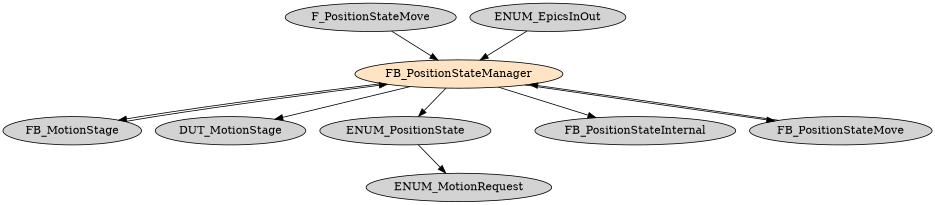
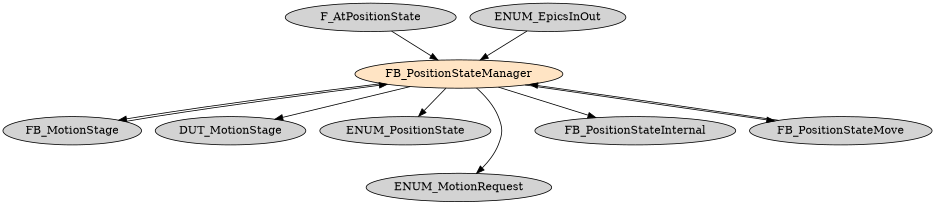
  digraph {
    node [style=filled]
    FB_PositionStateManager [fillcolor=bisque]
    n2 [label=FB_MotionStage]
    DUT_MotionStage
    n4 [label=ENUM_PositionState]
    ENUM_MotionRequest
    FB_PositionStateInternal
    FB_PositionStateMove
-   F_AtPositionState [label=F_PositionStateMove]
+   F_AtPositionState
    ENUM_EpicsInOut
    FB_PositionStateManager -> n2
    FB_PositionStateManager -> DUT_MotionStage
    FB_PositionStateManager -> n4
-   n4 -> ENUM_MotionRequest
+   FB_PositionStateManager -> ENUM_MotionRequest
    FB_PositionStateManager -> FB_PositionStateInternal
    FB_PositionStateManager -> FB_PositionStateMove
    n2 -> FB_PositionStateManager
    FB_PositionStateMove -> FB_PositionStateManager
    F_AtPositionState -> FB_PositionStateManager
    ENUM_EpicsInOut -> FB_PositionStateManager
  }
